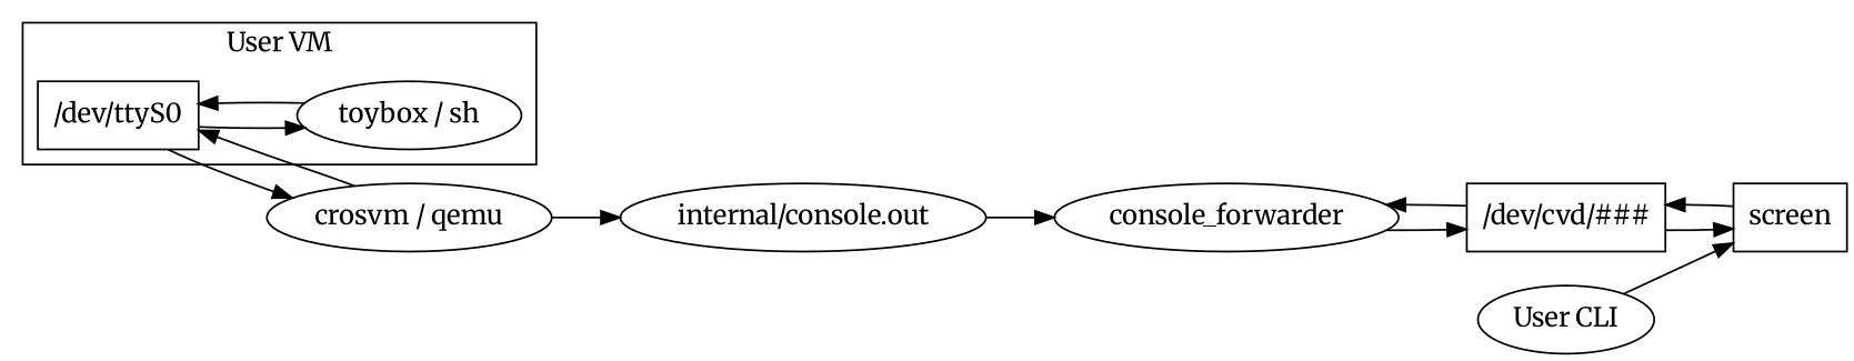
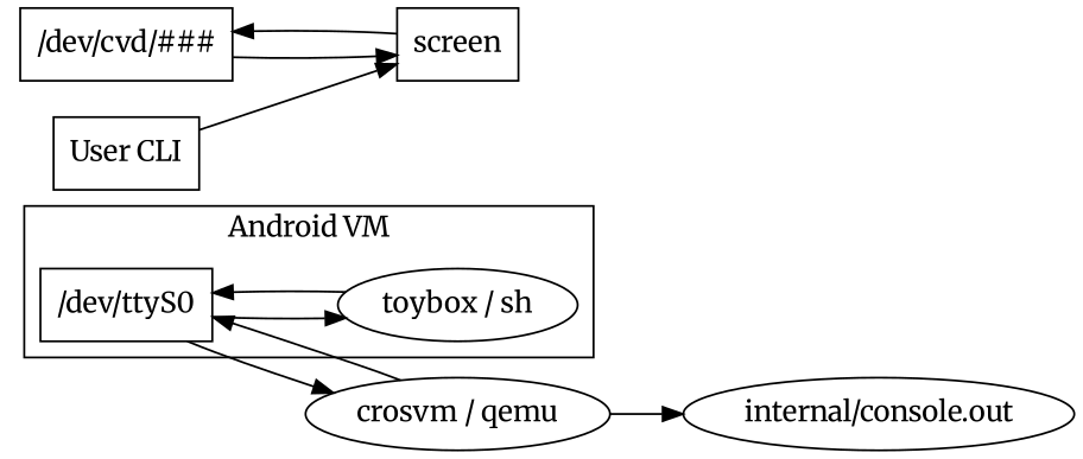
  digraph {
    fontname=Merriweather
    rankdir=LR
    node [fontname=Merriweather]
    edge [fontname=Merriweather]
    n1 [label="/dev/ttyS0" shape=rectangle]
    n2 [label="toybox / sh"]
    n3 [label="crosvm / qemu"]
    n4 [label="/dev/cvd/###" shape=rectangle]
-   console_forwarder
    screen [shape=box]
    n7 [label="internal/console.out" shape=ellipse]
-   n8 [label="User CLI"]
+   n8 [label="User CLI" shape=box]
    subgraph cluster_1 {
-     label="User VM"
+     label="Android VM"
      n1
      n2
    }
    n1 -> n2
    n1 -> n3
    n2 -> n1
    n3 -> n1
    n3 -> n7
-   n4 -> console_forwarder
    n4 -> screen
-   console_forwarder -> n4
    screen -> n4
-   n7 -> console_forwarder
    n8 -> screen
  }
